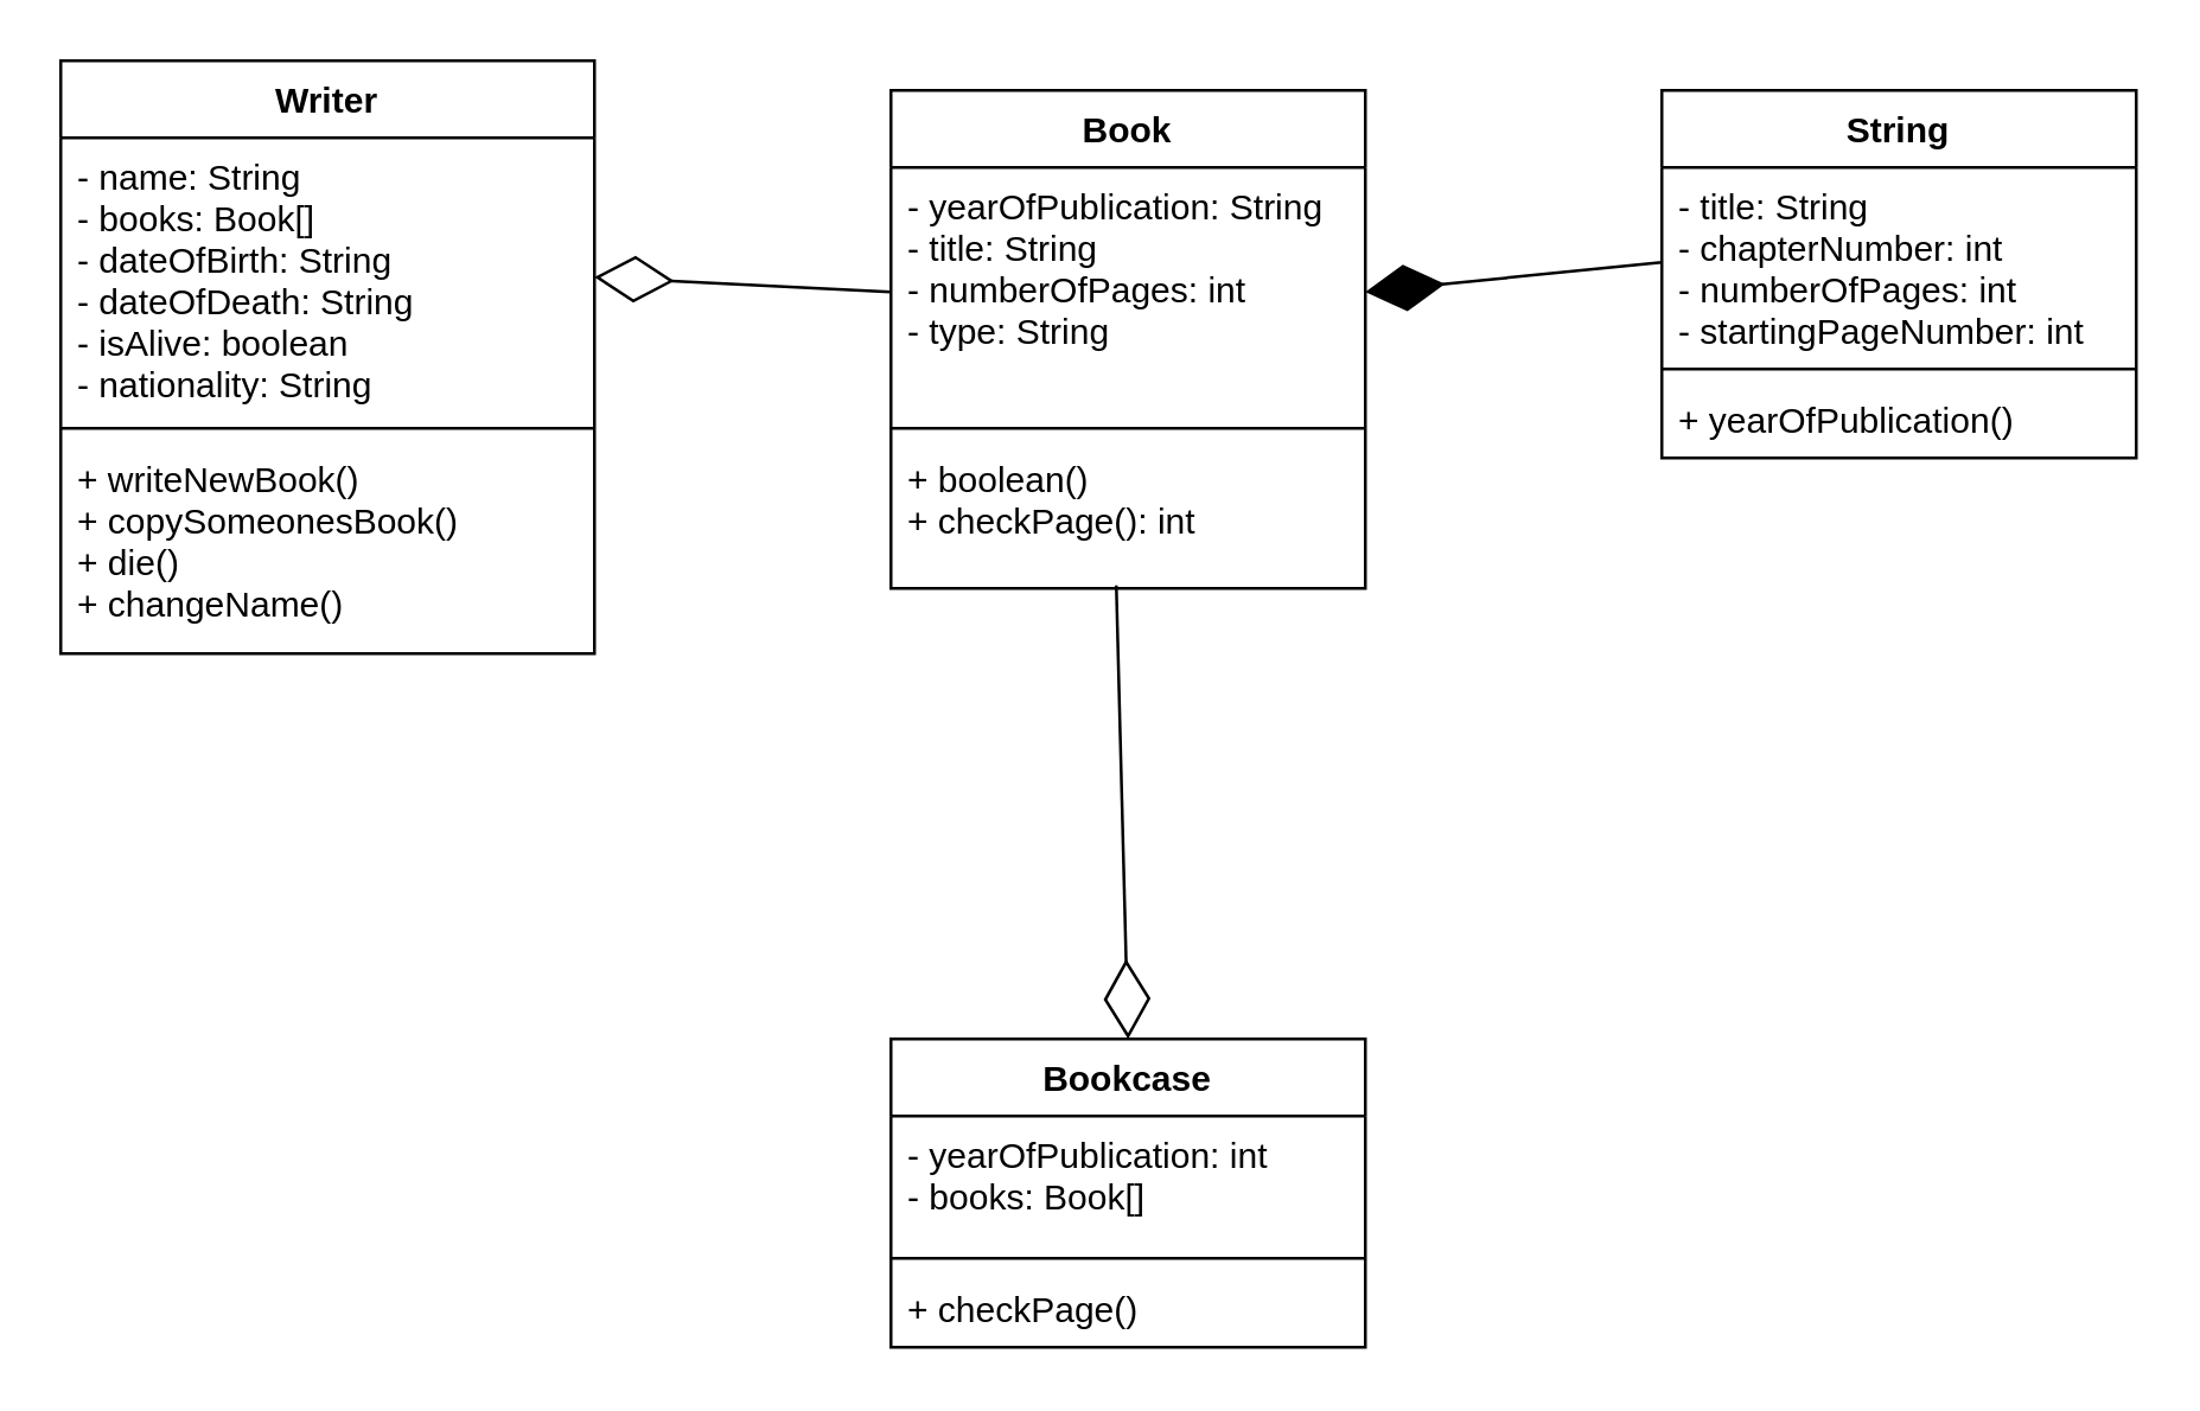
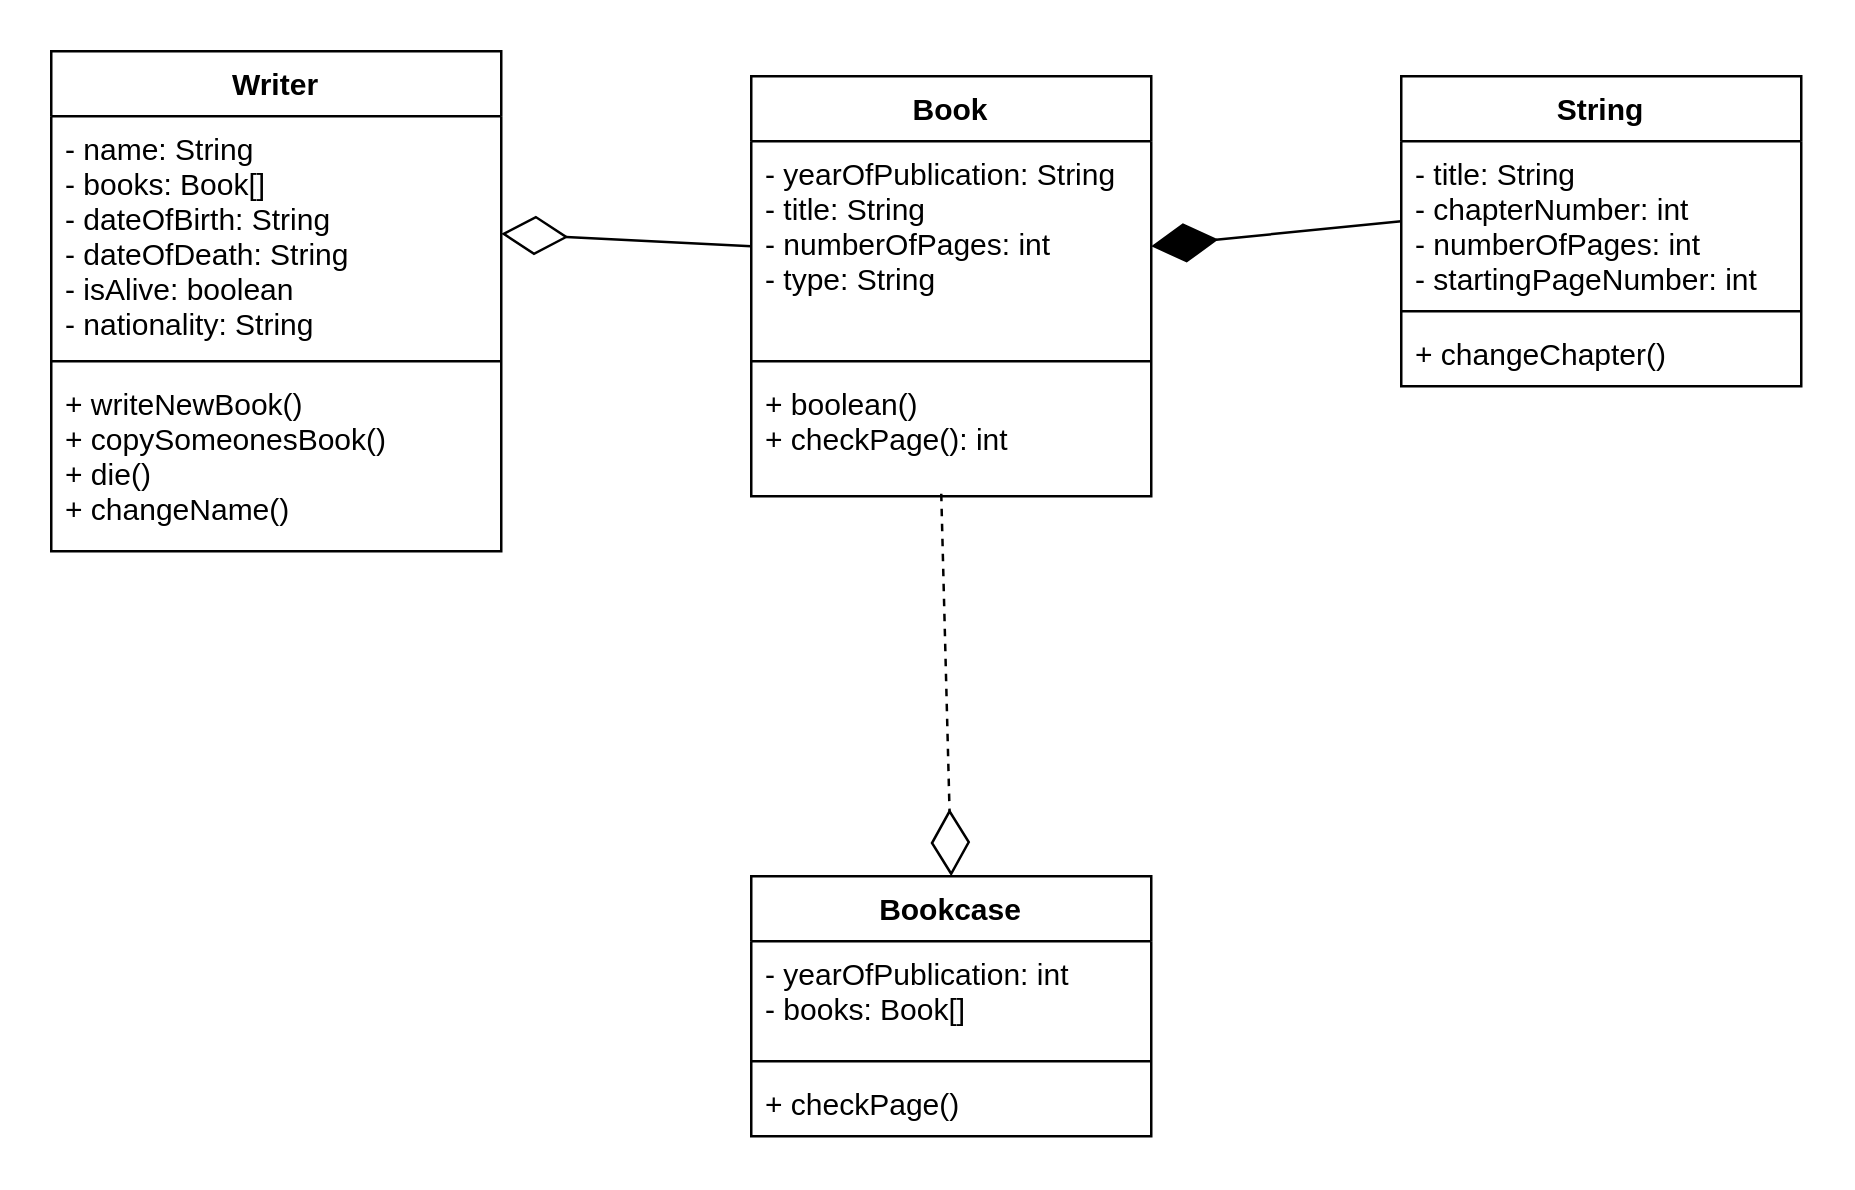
  <mxCell id="0" />
  <mxCell id="1" parent="0" />
  <mxCell id="2" value="Writer" style="swimlane;fontStyle=1;align=center;verticalAlign=top;childLayout=stackLayout;horizontal=1;startSize=26;horizontalStack=0;resizeParent=1;resizeParentMax=0;resizeLast=0;collapsible=1;marginBottom=0;" parent="1" vertex="1"><mxGeometry x="20" y="20" width="180" height="200" as="geometry" /></mxCell>
  <mxCell id="3" value="- name: String&#10;- books: Book[]&#10;- dateOfBirth: String&#10;- dateOfDeath: String&#10;- isAlive: boolean&#10;- nationality: String" style="text;strokeColor=none;fillColor=none;align=left;verticalAlign=top;spacingLeft=4;spacingRight=4;overflow=hidden;rotatable=0;points=[[0,0.5],[1,0.5]];portConstraint=eastwest;" parent="2" vertex="1"><mxGeometry y="26" width="180" height="94" as="geometry" /></mxCell>
  <mxCell id="4" value="" style="line;strokeWidth=1;fillColor=none;align=left;verticalAlign=middle;spacingTop=-1;spacingLeft=3;spacingRight=3;rotatable=0;labelPosition=right;points=[];portConstraint=eastwest;strokeColor=inherit;" parent="2" vertex="1"><mxGeometry y="120" width="180" height="8" as="geometry" /></mxCell>
  <mxCell id="5" value="+ writeNewBook()&#10;+ copySomeonesBook()&#10;+ die()&#10;+ changeName()" style="text;strokeColor=none;fillColor=none;align=left;verticalAlign=top;spacingLeft=4;spacingRight=4;overflow=hidden;rotatable=0;points=[[0,0.5],[1,0.5]];portConstraint=eastwest;" parent="2" vertex="1"><mxGeometry y="128" width="180" height="72" as="geometry" /></mxCell>
  <mxCell id="6" value="Book" style="swimlane;fontStyle=1;align=center;verticalAlign=top;childLayout=stackLayout;horizontal=1;startSize=26;horizontalStack=0;resizeParent=1;resizeParentMax=0;resizeLast=0;collapsible=1;marginBottom=0;" parent="1" vertex="1"><mxGeometry x="300" y="30" width="160" height="168" as="geometry" /></mxCell>
  <mxCell id="7" value="- yearOfPublication: String&#10;- title: String&#10;- numberOfPages: int&#10;- type: String&#10;&#10;" style="text;strokeColor=none;fillColor=none;align=left;verticalAlign=top;spacingLeft=4;spacingRight=4;overflow=hidden;rotatable=0;points=[[0,0.5],[1,0.5]];portConstraint=eastwest;" parent="6" vertex="1"><mxGeometry y="26" width="160" height="84" as="geometry" /></mxCell>
  <mxCell id="8" value="" style="line;strokeWidth=1;fillColor=none;align=left;verticalAlign=middle;spacingTop=-1;spacingLeft=3;spacingRight=3;rotatable=0;labelPosition=right;points=[];portConstraint=eastwest;strokeColor=inherit;" parent="6" vertex="1"><mxGeometry y="110" width="160" height="8" as="geometry" /></mxCell>
  <mxCell id="9" value="+ boolean()&#10;+ checkPage(): int" style="text;strokeColor=none;fillColor=none;align=left;verticalAlign=top;spacingLeft=4;spacingRight=4;overflow=hidden;rotatable=0;points=[[0,0.5],[1,0.5]];portConstraint=eastwest;" parent="6" vertex="1"><mxGeometry y="118" width="160" height="50" as="geometry" /></mxCell>
  <mxCell id="10" value="" style="endArrow=diamondThin;endFill=0;endSize=24;html=1;rounded=0;entryX=1;entryY=0.5;entryDx=0;entryDy=0;exitX=0;exitY=0.5;exitDx=0;exitDy=0;" parent="1" source="7" target="3" edge="1"><mxGeometry width="160" relative="1" as="geometry"><mxPoint x="310" y="370" as="sourcePoint" /><mxPoint x="470" y="370" as="targetPoint" /></mxGeometry></mxCell>
  <mxCell id="11" value="Bookcase" style="swimlane;fontStyle=1;align=center;verticalAlign=top;childLayout=stackLayout;horizontal=1;startSize=26;horizontalStack=0;resizeParent=1;resizeParentMax=0;resizeLast=0;collapsible=1;marginBottom=0;" vertex="1" parent="1"><mxGeometry x="300" y="350" width="160" height="104" as="geometry" /></mxCell>
  <mxCell id="12" value="- yearOfPublication: int&#10;- books: Book[]" style="text;strokeColor=none;fillColor=none;align=left;verticalAlign=top;spacingLeft=4;spacingRight=4;overflow=hidden;rotatable=0;points=[[0,0.5],[1,0.5]];portConstraint=eastwest;" vertex="1" parent="11"><mxGeometry y="26" width="160" height="44" as="geometry" /></mxCell>
  <mxCell id="13" value="" style="line;strokeWidth=1;fillColor=none;align=left;verticalAlign=middle;spacingTop=-1;spacingLeft=3;spacingRight=3;rotatable=0;labelPosition=right;points=[];portConstraint=eastwest;strokeColor=inherit;" vertex="1" parent="11"><mxGeometry y="70" width="160" height="8" as="geometry" /></mxCell>
  <mxCell id="14" value="+ checkPage()" style="text;strokeColor=none;fillColor=none;align=left;verticalAlign=top;spacingLeft=4;spacingRight=4;overflow=hidden;rotatable=0;points=[[0,0.5],[1,0.5]];portConstraint=eastwest;" vertex="1" parent="11"><mxGeometry y="78" width="160" height="26" as="geometry" /></mxCell>
- <mxCell id="15" value="" style="endArrow=diamondThin;endFill=0;endSize=24;html=1;rounded=0;exitX=0.475;exitY=0.98;exitDx=0;exitDy=0;exitPerimeter=0;entryX=0.5;entryY=0;entryDx=0;entryDy=0;" edge="1" parent="1" source="9" target="11"><mxGeometry width="160" relative="1" as="geometry"><mxPoint x="210" y="300" as="sourcePoint" /><mxPoint x="370" y="300" as="targetPoint" /></mxGeometry></mxCell>
+ <mxCell id="15" value="" style="endArrow=diamondThin;endFill=0;endSize=24;html=1;rounded=0;exitX=0.475;exitY=0.98;exitDx=0;exitDy=0;exitPerimeter=0;entryX=0.5;entryY=0;entryDx=0;entryDy=0;dashed=1;" edge="1" parent="1" source="9" target="11"><mxGeometry width="160" relative="1" as="geometry"><mxPoint x="210" y="300" as="sourcePoint" /><mxPoint x="370" y="300" as="targetPoint" /></mxGeometry></mxCell>
  <mxCell id="16" value="String" style="swimlane;fontStyle=1;align=center;verticalAlign=top;childLayout=stackLayout;horizontal=1;startSize=26;horizontalStack=0;resizeParent=1;resizeParentMax=0;resizeLast=0;collapsible=1;marginBottom=0;" vertex="1" parent="1"><mxGeometry x="560" y="30" width="160" height="124" as="geometry" /></mxCell>
  <mxCell id="17" value="- title: String&#10;- chapterNumber: int&#10;- numberOfPages: int&#10;- startingPageNumber: int" style="text;strokeColor=none;fillColor=none;align=left;verticalAlign=top;spacingLeft=4;spacingRight=4;overflow=hidden;rotatable=0;points=[[0,0.5],[1,0.5]];portConstraint=eastwest;" vertex="1" parent="16"><mxGeometry y="26" width="160" height="64" as="geometry" /></mxCell>
  <mxCell id="18" value="" style="line;strokeWidth=1;fillColor=none;align=left;verticalAlign=middle;spacingTop=-1;spacingLeft=3;spacingRight=3;rotatable=0;labelPosition=right;points=[];portConstraint=eastwest;strokeColor=inherit;" vertex="1" parent="16"><mxGeometry y="90" width="160" height="8" as="geometry" /></mxCell>
- <mxCell id="19" value="+ yearOfPublication()" style="text;strokeColor=none;fillColor=none;align=left;verticalAlign=top;spacingLeft=4;spacingRight=4;overflow=hidden;rotatable=0;points=[[0,0.5],[1,0.5]];portConstraint=eastwest;" vertex="1" parent="16"><mxGeometry y="98" width="160" height="26" as="geometry" /></mxCell>
+ <mxCell id="19" value="+ changeChapter()" style="text;strokeColor=none;fillColor=none;align=left;verticalAlign=top;spacingLeft=4;spacingRight=4;overflow=hidden;rotatable=0;points=[[0,0.5],[1,0.5]];portConstraint=eastwest;" vertex="1" parent="16"><mxGeometry y="98" width="160" height="26" as="geometry" /></mxCell>
  <mxCell id="20" value="" style="endArrow=diamondThin;endFill=1;endSize=24;html=1;rounded=0;entryX=1;entryY=0.5;entryDx=0;entryDy=0;exitX=0;exitY=0.5;exitDx=0;exitDy=0;" edge="1" parent="1" source="17" target="7"><mxGeometry width="160" relative="1" as="geometry"><mxPoint x="310" y="290" as="sourcePoint" /><mxPoint x="470" y="290" as="targetPoint" /></mxGeometry></mxCell>
